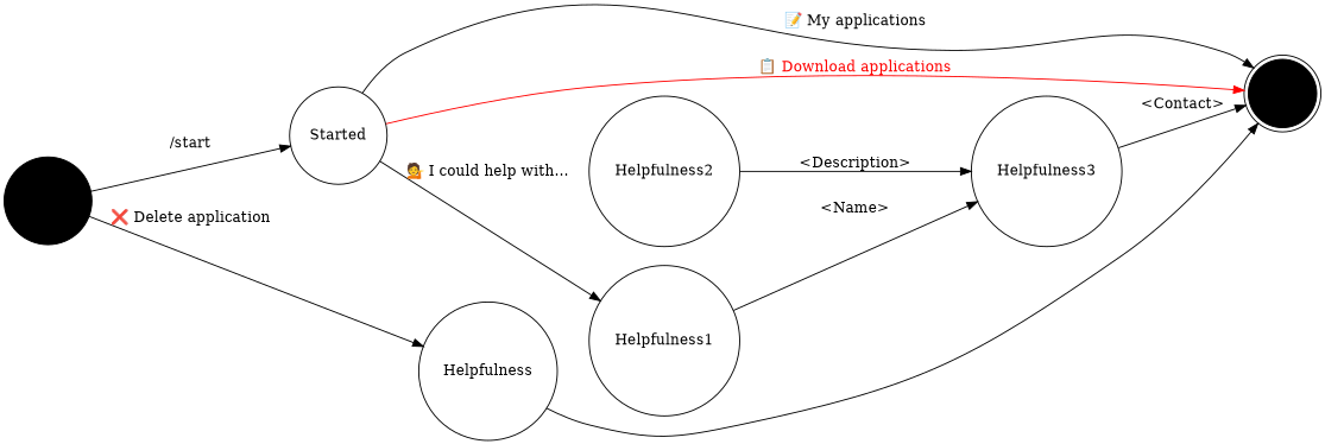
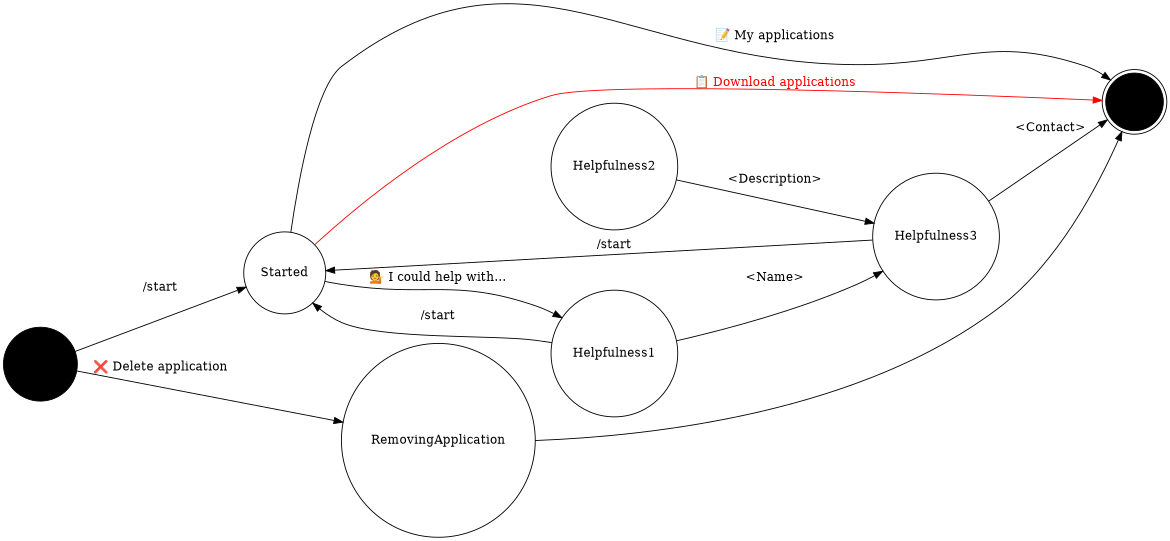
  digraph {
    rankdir=LR
    node [fillcolor=white shape=circle style=filled]
    START [fillcolor=black]
    n2 [label=Started]
-   n3 [label=Helpfulness]
+   n3 [label=RemovingApplication]
    END [fillcolor=black shape=doublecircle]
    n5 [label=Helpfulness1]
    n6 [label=Helpfulness3]
    n7 [label=Helpfulness2]
    START -> n2 [label="/start"]
    START -> n3 [label="❌ Delete application"]
    n2 -> END [label="📝 My applications"]
    n2 -> END [color=red fontcolor=red label="📋 Download applications"]
    n2 -> n5 [label="💁 I could help with…"]
    n3 -> END
+   n5 -> n2 [label="/start"]
    n5 -> n6 [label="<Name>"]
+   n6 -> n2 [label="/start"]
    n6 -> END [label="<Contact>"]
    n7 -> n6 [label="<Description>"]
  }
